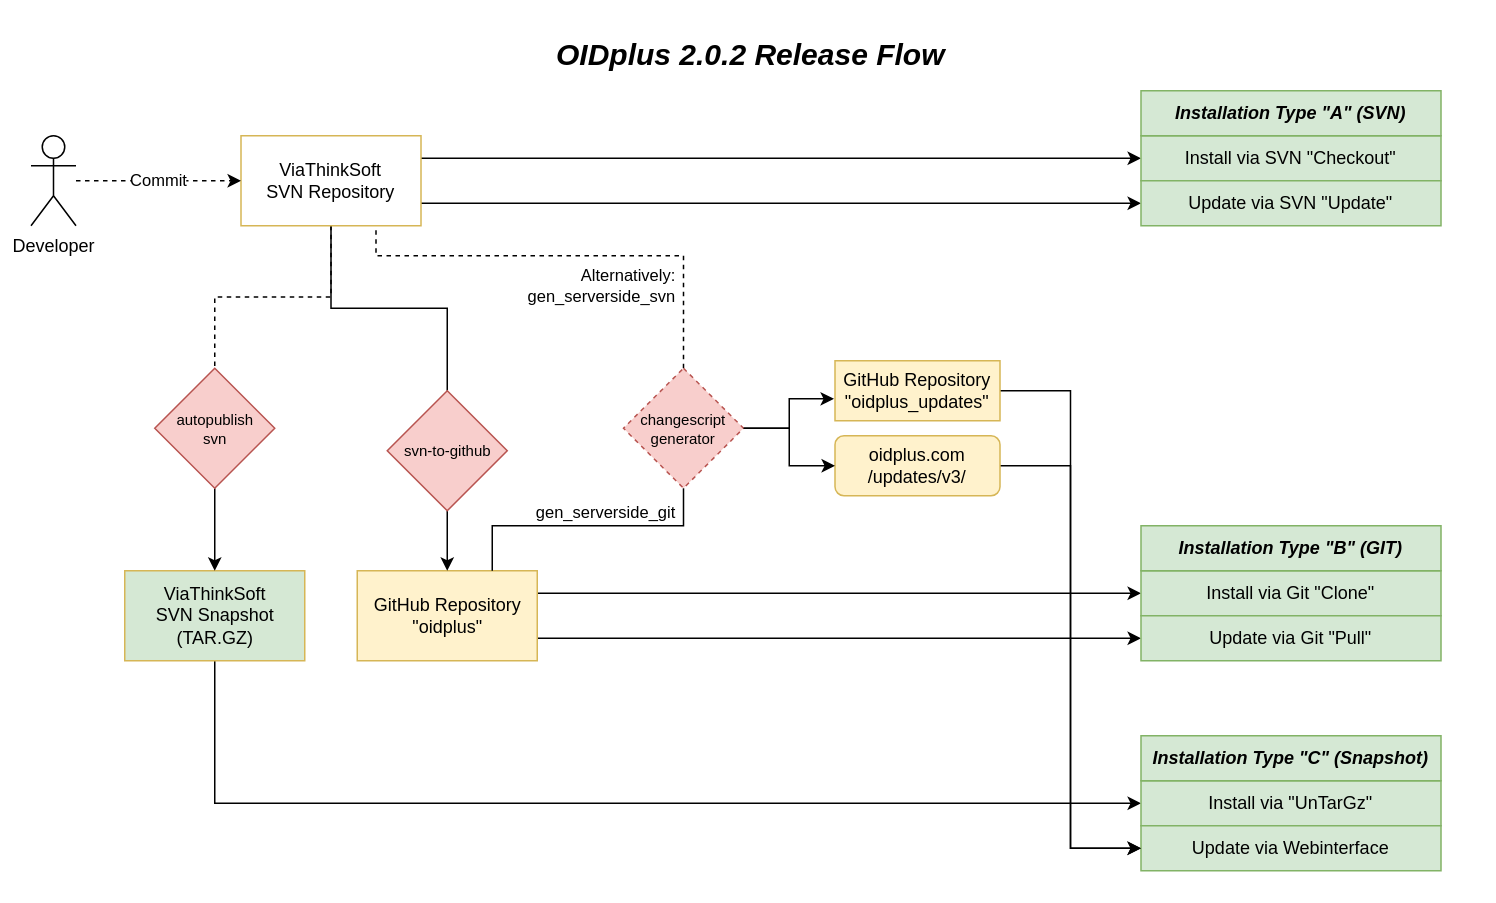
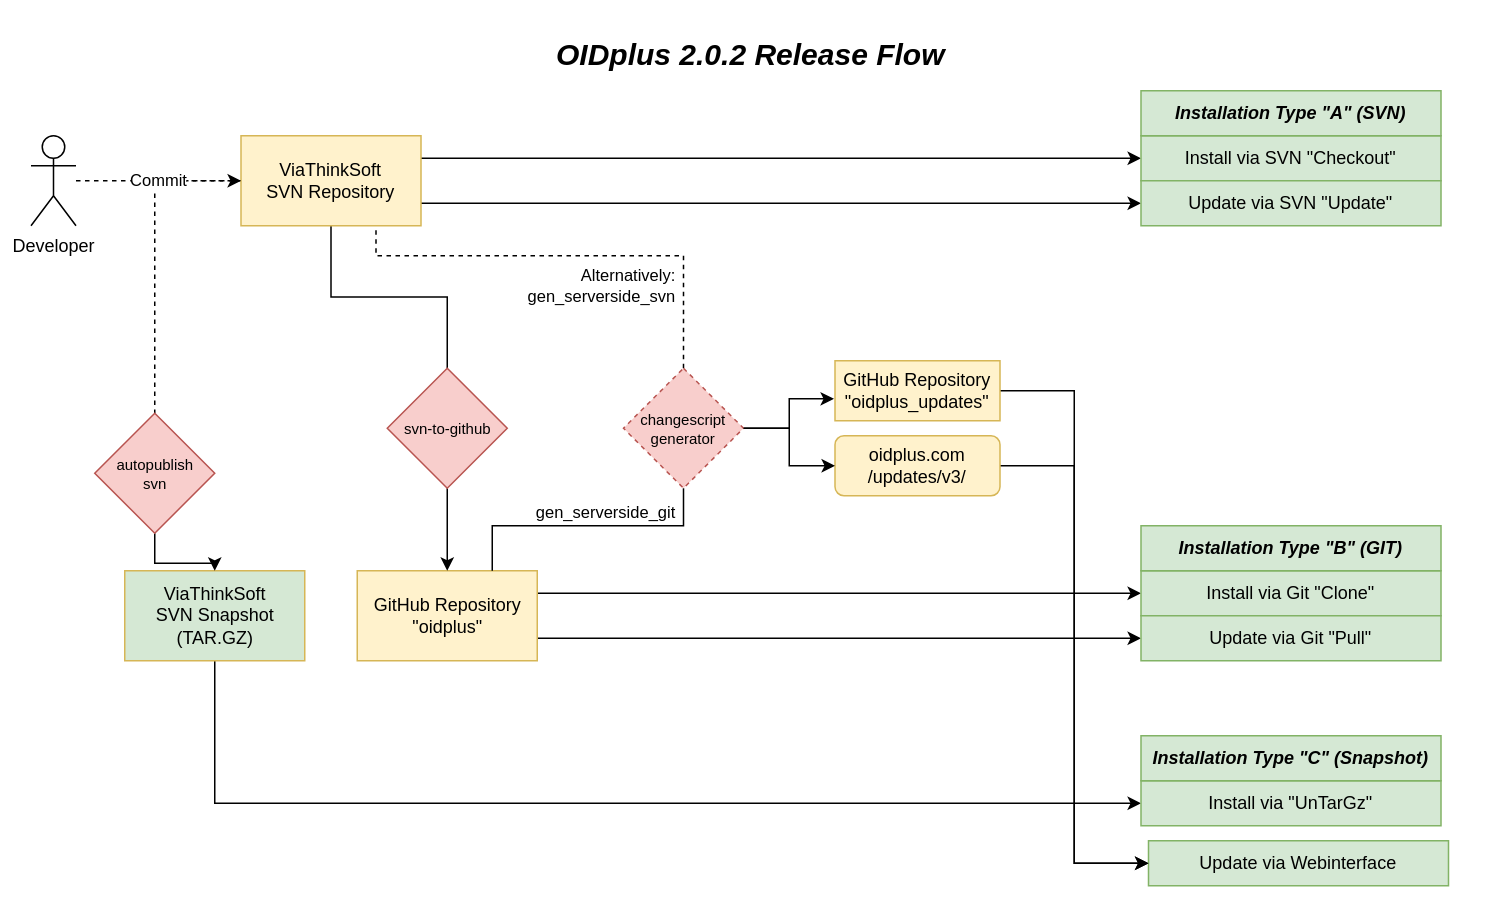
  <mxCell id="0" />
  <mxCell id="1" parent="0" />
  <mxCell id="2" style="edgeStyle=orthogonalEdgeStyle;rounded=0;orthogonalLoop=1;jettySize=auto;html=1;endArrow=none;endFill=0;dashed=1;" edge="1" parent="1" source="6" target="25"><mxGeometry relative="1" as="geometry" /></mxCell>
  <mxCell id="3" style="edgeStyle=orthogonalEdgeStyle;rounded=0;orthogonalLoop=1;jettySize=auto;html=1;endArrow=none;endFill=0;" edge="1" parent="1" source="6" target="27"><mxGeometry relative="1" as="geometry" /></mxCell>
  <mxCell id="4" style="edgeStyle=orthogonalEdgeStyle;rounded=0;orthogonalLoop=1;jettySize=auto;html=1;exitX=1;exitY=0.25;exitDx=0;exitDy=0;entryX=0;entryY=0.5;entryDx=0;entryDy=0;" edge="1" parent="1" source="6" target="12"><mxGeometry relative="1" as="geometry" /></mxCell>
  <mxCell id="5" style="edgeStyle=orthogonalEdgeStyle;rounded=0;orthogonalLoop=1;jettySize=auto;html=1;exitX=1;exitY=0.75;exitDx=0;exitDy=0;entryX=0;entryY=0.5;entryDx=0;entryDy=0;" edge="1" parent="1" source="6" target="17"><mxGeometry relative="1" as="geometry" /></mxCell>
- <mxCell id="6" value="ViaThinkSoft&lt;br&gt;SVN Repository" style="rounded=0;whiteSpace=wrap;html=1;fillColor=#ffffff;strokeColor=#d6b656;" parent="1" vertex="1"><mxGeometry x="160" y="90" width="120" height="60" as="geometry" /></mxCell>
+ <mxCell id="6" value="ViaThinkSoft&lt;br&gt;SVN Repository" style="rounded=0;whiteSpace=wrap;html=1;fillColor=#fff2cc;strokeColor=#d6b656;" parent="1" vertex="1"><mxGeometry x="160" y="90" width="120" height="60" as="geometry" /></mxCell>
  <mxCell id="7" style="edgeStyle=orthogonalEdgeStyle;rounded=0;orthogonalLoop=1;jettySize=auto;html=1;entryX=0;entryY=0.5;entryDx=0;entryDy=0;" edge="1" parent="1" source="8" target="13"><mxGeometry relative="1" as="geometry"><Array as="points"><mxPoint x="143" y="535" /></Array></mxGeometry></mxCell>
  <mxCell id="8" value="ViaThinkSoft&lt;br&gt;SVN Snapshot (TAR.GZ)" style="rounded=0;whiteSpace=wrap;html=1;fillColor=#d5e8d4;strokeColor=#d6b656;" parent="1" vertex="1"><mxGeometry x="82.5" y="380" width="120" height="60" as="geometry" /></mxCell>
  <mxCell id="9" style="edgeStyle=orthogonalEdgeStyle;rounded=0;orthogonalLoop=1;jettySize=auto;html=1;exitX=1;exitY=0.75;exitDx=0;exitDy=0;entryX=0;entryY=0.5;entryDx=0;entryDy=0;" edge="1" parent="1" source="11" target="18"><mxGeometry relative="1" as="geometry" /></mxCell>
  <mxCell id="10" style="edgeStyle=orthogonalEdgeStyle;rounded=0;orthogonalLoop=1;jettySize=auto;html=1;exitX=1;exitY=0.25;exitDx=0;exitDy=0;entryX=0;entryY=0.5;entryDx=0;entryDy=0;" edge="1" parent="1" source="11" target="14"><mxGeometry relative="1" as="geometry" /></mxCell>
  <mxCell id="11" value="GitHub Repository&lt;div&gt;&quot;oidplus&quot;&lt;/div&gt;" style="rounded=0;whiteSpace=wrap;html=1;fillColor=#fff2cc;strokeColor=#d6b656;" parent="1" vertex="1"><mxGeometry x="237.5" y="380" width="120" height="60" as="geometry" /></mxCell>
  <mxCell id="12" value="Install via SVN &quot;Checkout&quot;" style="rounded=0;whiteSpace=wrap;html=1;fillColor=#d5e8d4;strokeColor=#82b366;" parent="1" vertex="1"><mxGeometry x="760" y="90" width="200" height="30" as="geometry" /></mxCell>
  <mxCell id="13" value="Install via &quot;UnTarGz&quot;" style="rounded=0;whiteSpace=wrap;html=1;fillColor=#d5e8d4;strokeColor=#82b366;" parent="1" vertex="1"><mxGeometry x="760" y="520" width="200" height="30" as="geometry" /></mxCell>
  <mxCell id="14" value="Install via Git &quot;Clone&quot;" style="rounded=0;whiteSpace=wrap;html=1;fillColor=#d5e8d4;strokeColor=#82b366;" parent="1" vertex="1"><mxGeometry x="760" y="380" width="200" height="30" as="geometry" /></mxCell>
  <mxCell id="15" value="Commit" style="edgeStyle=orthogonalEdgeStyle;rounded=0;orthogonalLoop=1;jettySize=auto;html=1;entryX=0;entryY=0.5;entryDx=0;entryDy=0;dashed=1;" parent="1" source="16" target="6" edge="1"><mxGeometry relative="1" as="geometry" /></mxCell>
  <mxCell id="16" value="Developer" style="shape=umlActor;verticalLabelPosition=bottom;verticalAlign=top;html=1;outlineConnect=0;" parent="1" vertex="1"><mxGeometry x="20" y="90" width="30" height="60" as="geometry" /></mxCell>
  <mxCell id="17" value="Update via SVN &quot;Update&quot;" style="rounded=0;whiteSpace=wrap;html=1;fillColor=#d5e8d4;strokeColor=#82b366;" parent="1" vertex="1"><mxGeometry x="760" y="120" width="200" height="30" as="geometry" /></mxCell>
  <mxCell id="18" value="Update via Git &quot;Pull&quot;" style="rounded=0;whiteSpace=wrap;html=1;fillColor=#d5e8d4;strokeColor=#82b366;" parent="1" vertex="1"><mxGeometry x="760" y="410" width="200" height="30" as="geometry" /></mxCell>
- <mxCell id="19" value="Update via Webinterface" style="rounded=0;whiteSpace=wrap;html=1;fillColor=#d5e8d4;strokeColor=#82b366;" parent="1" vertex="1"><mxGeometry x="760" y="550" width="200" height="30" as="geometry" /></mxCell>
+ <mxCell id="19" value="Update via Webinterface" style="rounded=0;whiteSpace=wrap;html=1;fillColor=#d5e8d4;strokeColor=#82b366;" parent="1" vertex="1"><mxGeometry x="765" y="560" width="200" height="30" as="geometry" /></mxCell>
  <mxCell id="20" style="edgeStyle=orthogonalEdgeStyle;rounded=0;orthogonalLoop=1;jettySize=auto;html=1;entryX=0;entryY=0.5;entryDx=0;entryDy=0;" edge="1" parent="1" source="21" target="19"><mxGeometry relative="1" as="geometry" /></mxCell>
  <mxCell id="21" value="GitHub Repository&lt;div&gt;&quot;oidplus_updates&quot;&lt;/div&gt;" style="rounded=0;whiteSpace=wrap;html=1;fillColor=#fff2cc;strokeColor=#d6b656;" parent="1" vertex="1"><mxGeometry x="556" y="240" width="110" height="40" as="geometry" /></mxCell>
  <mxCell id="22" style="edgeStyle=orthogonalEdgeStyle;rounded=0;orthogonalLoop=1;jettySize=auto;html=1;entryX=0;entryY=0.5;entryDx=0;entryDy=0;" edge="1" parent="1" source="23" target="19"><mxGeometry relative="1" as="geometry" /></mxCell>
  <mxCell id="23" value="oidplus.com&lt;div&gt;&lt;div&gt;/updates/v3/&lt;/div&gt;&lt;/div&gt;" style="whiteSpace=wrap;html=1;fillColor=#fff2cc;strokeColor=#d6b656;rounded=1;" parent="1" vertex="1"><mxGeometry x="556" y="290" width="110" height="40" as="geometry" /></mxCell>
  <mxCell id="24" value="" style="edgeStyle=orthogonalEdgeStyle;rounded=0;orthogonalLoop=1;jettySize=auto;html=1;" edge="1" parent="1" source="25" target="8"><mxGeometry relative="1" as="geometry" /></mxCell>
- <mxCell id="25" value="&lt;font style=&quot;font-size: 10px;&quot;&gt;autopublish&lt;/font&gt;&lt;div style=&quot;font-size: 10px;&quot;&gt;&lt;font style=&quot;font-size: 10px;&quot;&gt;svn&lt;/font&gt;&lt;/div&gt;" style="rhombus;whiteSpace=wrap;html=1;fillColor=#f8cecc;strokeColor=#b85450;" parent="1" vertex="1"><mxGeometry x="102.5" y="245" width="80" height="80" as="geometry" /></mxCell>
+ <mxCell id="25" value="&lt;font style=&quot;font-size: 10px;&quot;&gt;autopublish&lt;/font&gt;&lt;div style=&quot;font-size: 10px;&quot;&gt;&lt;font style=&quot;font-size: 10px;&quot;&gt;svn&lt;/font&gt;&lt;/div&gt;" style="rhombus;whiteSpace=wrap;html=1;fillColor=#f8cecc;strokeColor=#b85450;" parent="1" vertex="1"><mxGeometry x="62.5" y="275" width="80" height="80" as="geometry" /></mxCell>
  <mxCell id="26" value="" style="edgeStyle=orthogonalEdgeStyle;rounded=0;orthogonalLoop=1;jettySize=auto;html=1;" edge="1" parent="1" source="27" target="11"><mxGeometry relative="1" as="geometry" /></mxCell>
- <mxCell id="27" value="&lt;font style=&quot;font-size: 10px;&quot;&gt;svn-to-github&lt;/font&gt;" style="rhombus;whiteSpace=wrap;html=1;fillColor=#f8cecc;strokeColor=#b85450;" parent="1" vertex="1"><mxGeometry x="257.5" y="260" width="80" height="80" as="geometry" /></mxCell>
+ <mxCell id="27" value="&lt;font style=&quot;font-size: 10px;&quot;&gt;svn-to-github&lt;/font&gt;" style="rhombus;whiteSpace=wrap;html=1;fillColor=#f8cecc;strokeColor=#b85450;" parent="1" vertex="1"><mxGeometry x="257.5" y="245" width="80" height="80" as="geometry" /></mxCell>
  <mxCell id="28" style="edgeStyle=orthogonalEdgeStyle;rounded=0;orthogonalLoop=1;jettySize=auto;html=1;entryX=0;entryY=0.5;entryDx=0;entryDy=0;" edge="1" parent="1" source="33" target="23"><mxGeometry relative="1" as="geometry" /></mxCell>
  <mxCell id="29" style="edgeStyle=orthogonalEdgeStyle;rounded=0;orthogonalLoop=1;jettySize=auto;html=1;entryX=0.75;entryY=1;entryDx=0;entryDy=0;endArrow=none;endFill=0;dashed=1;" edge="1" parent="1" source="33" target="6"><mxGeometry relative="1" as="geometry"><Array as="points"><mxPoint x="455" y="170" /><mxPoint x="250" y="170" /></Array></mxGeometry></mxCell>
  <mxCell id="30" value="Alternatively:&lt;div&gt;gen_serverside_svn&lt;/div&gt;" style="edgeLabel;html=1;align=right;verticalAlign=middle;resizable=0;points=[];" vertex="1" connectable="0" parent="29"><mxGeometry x="0.015" y="1" relative="1" as="geometry"><mxPoint x="72" y="18" as="offset" /></mxGeometry></mxCell>
  <mxCell id="31" style="edgeStyle=orthogonalEdgeStyle;rounded=0;orthogonalLoop=1;jettySize=auto;html=1;entryX=0.75;entryY=0;entryDx=0;entryDy=0;endArrow=none;endFill=0;" edge="1" parent="1" source="33" target="11"><mxGeometry relative="1" as="geometry"><Array as="points"><mxPoint x="455" y="350" /><mxPoint x="328" y="350" /></Array></mxGeometry></mxCell>
  <mxCell id="32" value="gen_serverside_git" style="edgeLabel;html=1;align=right;verticalAlign=middle;resizable=0;points=[];" vertex="1" connectable="0" parent="31"><mxGeometry x="0.212" y="-2" relative="1" as="geometry"><mxPoint x="81" y="-8" as="offset" /></mxGeometry></mxCell>
  <mxCell id="33" value="&lt;font style=&quot;font-size: 10px;&quot;&gt;changescript&lt;/font&gt;&lt;div style=&quot;font-size: 10px;&quot;&gt;&lt;font style=&quot;font-size: 10px;&quot;&gt;generator&lt;/font&gt;&lt;/div&gt;" style="rhombus;whiteSpace=wrap;html=1;fillColor=#f8cecc;strokeColor=#b85450;dashed=1;" parent="1" vertex="1"><mxGeometry x="415" y="245" width="80" height="80" as="geometry" /></mxCell>
  <mxCell id="34" value="&lt;b&gt;&lt;i&gt;Installation Type &quot;A&quot; (SVN)&lt;/i&gt;&lt;/b&gt;" style="text;html=1;align=center;verticalAlign=middle;whiteSpace=wrap;rounded=0;fillColor=#d5e8d4;strokeColor=#82b366;" parent="1" vertex="1"><mxGeometry x="760" y="60" width="200" height="30" as="geometry" /></mxCell>
  <mxCell id="35" value="&lt;b&gt;&lt;i&gt;Installation Type &quot;B&quot; (GIT)&lt;/i&gt;&lt;/b&gt;" style="text;html=1;align=center;verticalAlign=middle;whiteSpace=wrap;rounded=0;fillColor=#d5e8d4;strokeColor=#82b366;" parent="1" vertex="1"><mxGeometry x="760" y="350" width="200" height="30" as="geometry" /></mxCell>
  <mxCell id="36" value="&lt;b&gt;&lt;i&gt;Installation Type &quot;C&quot; (Snapshot)&lt;/i&gt;&lt;/b&gt;" style="text;html=1;align=center;verticalAlign=middle;whiteSpace=wrap;rounded=0;fillColor=#d5e8d4;strokeColor=#82b366;" parent="1" vertex="1"><mxGeometry x="760" y="490" width="200" height="30" as="geometry" /></mxCell>
  <mxCell id="37" value="&lt;b&gt;&lt;i&gt;&lt;font style=&quot;font-size: 20px;&quot;&gt;OIDplus 2.0.2 Release Flow&lt;/font&gt;&lt;/i&gt;&lt;/b&gt;" style="text;html=1;align=center;verticalAlign=middle;whiteSpace=wrap;rounded=0;" parent="1" vertex="1"><mxGeometry x="25" y="20" width="950" height="30" as="geometry" /></mxCell>
  <mxCell id="38" style="edgeStyle=orthogonalEdgeStyle;rounded=0;orthogonalLoop=1;jettySize=auto;html=1;entryX=-0.006;entryY=0.635;entryDx=0;entryDy=0;entryPerimeter=0;" edge="1" parent="1" source="33" target="21"><mxGeometry relative="1" as="geometry" /></mxCell>
